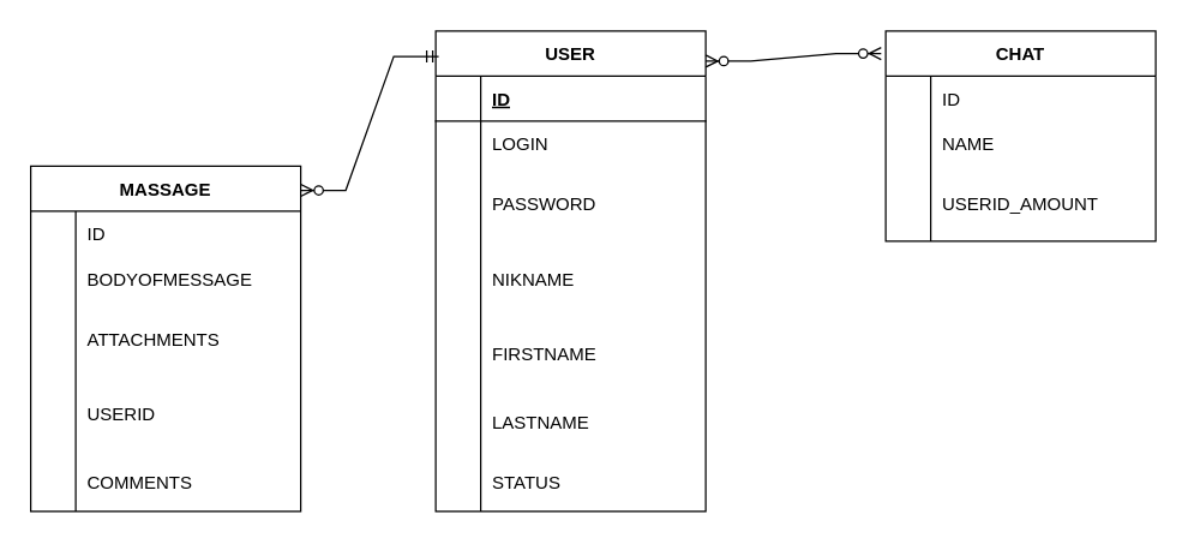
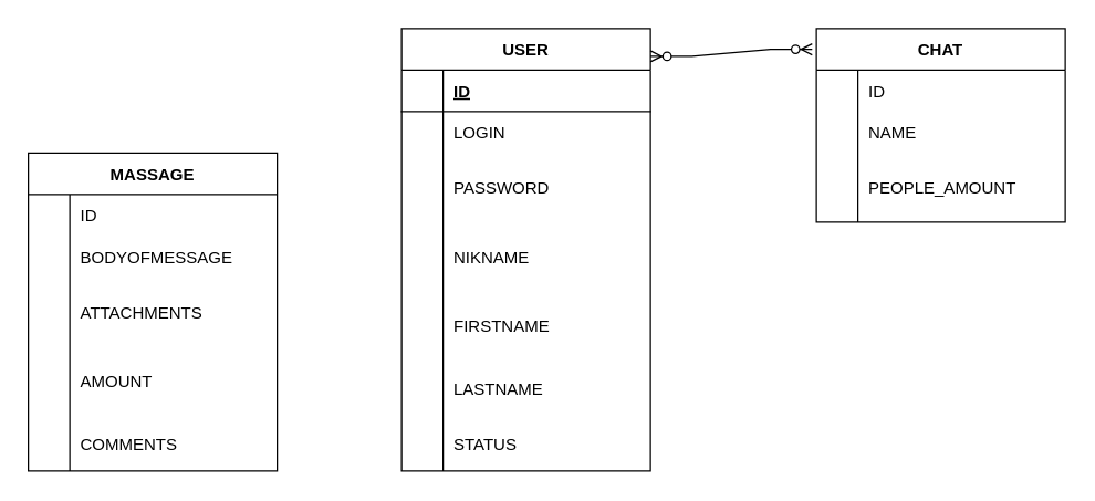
  <mxCell id="0" />
  <mxCell id="1" parent="0" />
  <mxCell id="2" value="USER" style="shape=table;startSize=30;container=1;collapsible=1;childLayout=tableLayout;fixedRows=1;rowLines=0;fontStyle=1;align=center;resizeLast=1;" parent="1" vertex="1"><mxGeometry x="290" y="20" width="180" height="320" as="geometry" /></mxCell>
  <mxCell id="3" value="" style="shape=tableRow;horizontal=0;startSize=0;swimlaneHead=0;swimlaneBody=0;fillColor=none;collapsible=0;dropTarget=0;points=[[0,0.5],[1,0.5]];portConstraint=eastwest;top=0;left=0;right=0;bottom=1;" parent="2" vertex="1"><mxGeometry y="30" width="180" height="30" as="geometry" /></mxCell>
  <mxCell id="4" value="" style="shape=partialRectangle;connectable=0;fillColor=none;top=0;left=0;bottom=0;right=0;fontStyle=1;overflow=hidden;" parent="3" vertex="1"><mxGeometry width="30" height="30" as="geometry"><mxRectangle width="30" height="30" as="alternateBounds" /></mxGeometry></mxCell>
  <mxCell id="5" value="ID" style="shape=partialRectangle;connectable=0;fillColor=none;top=0;left=0;bottom=0;right=0;align=left;spacingLeft=6;fontStyle=5;overflow=hidden;" parent="3" vertex="1"><mxGeometry x="30" width="150" height="30" as="geometry"><mxRectangle width="150" height="30" as="alternateBounds" /></mxGeometry></mxCell>
  <mxCell id="6" value="" style="shape=tableRow;horizontal=0;startSize=0;swimlaneHead=0;swimlaneBody=0;fillColor=none;collapsible=0;dropTarget=0;points=[[0,0.5],[1,0.5]];portConstraint=eastwest;top=0;left=0;right=0;bottom=0;" parent="2" vertex="1"><mxGeometry y="60" width="180" height="30" as="geometry" /></mxCell>
  <mxCell id="7" value="" style="shape=partialRectangle;connectable=0;fillColor=none;top=0;left=0;bottom=0;right=0;editable=1;overflow=hidden;" parent="6" vertex="1"><mxGeometry width="30" height="30" as="geometry"><mxRectangle width="30" height="30" as="alternateBounds" /></mxGeometry></mxCell>
  <mxCell id="8" value="LOGIN" style="shape=partialRectangle;connectable=0;fillColor=none;top=0;left=0;bottom=0;right=0;align=left;spacingLeft=6;overflow=hidden;" parent="6" vertex="1"><mxGeometry x="30" width="150" height="30" as="geometry"><mxRectangle width="150" height="30" as="alternateBounds" /></mxGeometry></mxCell>
  <mxCell id="9" value="" style="shape=tableRow;horizontal=0;startSize=0;swimlaneHead=0;swimlaneBody=0;fillColor=none;collapsible=0;dropTarget=0;points=[[0,0.5],[1,0.5]];portConstraint=eastwest;top=0;left=0;right=0;bottom=0;" parent="2" vertex="1"><mxGeometry y="90" width="180" height="50" as="geometry" /></mxCell>
  <mxCell id="10" value="" style="shape=partialRectangle;connectable=0;fillColor=none;top=0;left=0;bottom=0;right=0;editable=1;overflow=hidden;" parent="9" vertex="1"><mxGeometry width="30" height="50" as="geometry"><mxRectangle width="30" height="50" as="alternateBounds" /></mxGeometry></mxCell>
  <mxCell id="11" value="PASSWORD" style="shape=partialRectangle;connectable=0;fillColor=none;top=0;left=0;bottom=0;right=0;align=left;spacingLeft=6;overflow=hidden;" parent="9" vertex="1"><mxGeometry x="30" width="150" height="50" as="geometry"><mxRectangle width="150" height="50" as="alternateBounds" /></mxGeometry></mxCell>
  <mxCell id="12" value="" style="shape=tableRow;horizontal=0;startSize=0;swimlaneHead=0;swimlaneBody=0;fillColor=none;collapsible=0;dropTarget=0;points=[[0,0.5],[1,0.5]];portConstraint=eastwest;top=0;left=0;right=0;bottom=0;" parent="2" vertex="1"><mxGeometry y="140" width="180" height="50" as="geometry" /></mxCell>
  <mxCell id="13" value="" style="shape=partialRectangle;connectable=0;fillColor=none;top=0;left=0;bottom=0;right=0;editable=1;overflow=hidden;" parent="12" vertex="1"><mxGeometry width="30" height="50" as="geometry"><mxRectangle width="30" height="50" as="alternateBounds" /></mxGeometry></mxCell>
  <mxCell id="14" value="NIKNAME" style="shape=partialRectangle;connectable=0;fillColor=none;top=0;left=0;bottom=0;right=0;align=left;spacingLeft=6;overflow=hidden;" parent="12" vertex="1"><mxGeometry x="30" width="150" height="50" as="geometry"><mxRectangle width="150" height="50" as="alternateBounds" /></mxGeometry></mxCell>
  <mxCell id="15" value="" style="shape=tableRow;horizontal=0;startSize=0;swimlaneHead=0;swimlaneBody=0;fillColor=none;collapsible=0;dropTarget=0;points=[[0,0.5],[1,0.5]];portConstraint=eastwest;top=0;left=0;right=0;bottom=0;" parent="2" vertex="1"><mxGeometry y="190" width="180" height="50" as="geometry" /></mxCell>
  <mxCell id="16" value="" style="shape=partialRectangle;connectable=0;fillColor=none;top=0;left=0;bottom=0;right=0;editable=1;overflow=hidden;" parent="15" vertex="1"><mxGeometry width="30" height="50" as="geometry"><mxRectangle width="30" height="50" as="alternateBounds" /></mxGeometry></mxCell>
  <mxCell id="17" value="FIRSTNAME" style="shape=partialRectangle;connectable=0;fillColor=none;top=0;left=0;bottom=0;right=0;align=left;spacingLeft=6;overflow=hidden;" parent="15" vertex="1"><mxGeometry x="30" width="150" height="50" as="geometry"><mxRectangle width="150" height="50" as="alternateBounds" /></mxGeometry></mxCell>
  <mxCell id="18" value="" style="shape=tableRow;horizontal=0;startSize=0;swimlaneHead=0;swimlaneBody=0;fillColor=none;collapsible=0;dropTarget=0;points=[[0,0.5],[1,0.5]];portConstraint=eastwest;top=0;left=0;right=0;bottom=0;" parent="2" vertex="1"><mxGeometry y="240" width="180" height="40" as="geometry" /></mxCell>
  <mxCell id="19" value="" style="shape=partialRectangle;connectable=0;fillColor=none;top=0;left=0;bottom=0;right=0;editable=1;overflow=hidden;" parent="18" vertex="1"><mxGeometry width="30" height="40" as="geometry"><mxRectangle width="30" height="40" as="alternateBounds" /></mxGeometry></mxCell>
  <mxCell id="20" value="LASTNAME" style="shape=partialRectangle;connectable=0;fillColor=none;top=0;left=0;bottom=0;right=0;align=left;spacingLeft=6;overflow=hidden;" parent="18" vertex="1"><mxGeometry x="30" width="150" height="40" as="geometry"><mxRectangle width="150" height="40" as="alternateBounds" /></mxGeometry></mxCell>
  <mxCell id="21" value="" style="shape=tableRow;horizontal=0;startSize=0;swimlaneHead=0;swimlaneBody=0;fillColor=none;collapsible=0;dropTarget=0;points=[[0,0.5],[1,0.5]];portConstraint=eastwest;top=0;left=0;right=0;bottom=0;" parent="2" vertex="1"><mxGeometry y="280" width="180" height="40" as="geometry" /></mxCell>
  <mxCell id="22" value="" style="shape=partialRectangle;connectable=0;fillColor=none;top=0;left=0;bottom=0;right=0;editable=1;overflow=hidden;" parent="21" vertex="1"><mxGeometry width="30" height="40" as="geometry"><mxRectangle width="30" height="40" as="alternateBounds" /></mxGeometry></mxCell>
  <mxCell id="23" value="STATUS" style="shape=partialRectangle;connectable=0;fillColor=none;top=0;left=0;bottom=0;right=0;align=left;spacingLeft=6;overflow=hidden;" parent="21" vertex="1"><mxGeometry x="30" width="150" height="40" as="geometry"><mxRectangle width="150" height="40" as="alternateBounds" /></mxGeometry></mxCell>
  <mxCell id="24" value="CHAT" style="shape=table;startSize=30;container=1;collapsible=1;childLayout=tableLayout;fixedRows=1;rowLines=0;fontStyle=1;align=center;resizeLast=1;" parent="1" vertex="1"><mxGeometry x="590" y="20" width="180" height="140" as="geometry" /></mxCell>
  <mxCell id="25" value="" style="shape=tableRow;horizontal=0;startSize=0;swimlaneHead=0;swimlaneBody=0;fillColor=none;collapsible=0;dropTarget=0;points=[[0,0.5],[1,0.5]];portConstraint=eastwest;top=0;left=0;right=0;bottom=0;" parent="24" vertex="1"><mxGeometry y="30" width="180" height="30" as="geometry" /></mxCell>
  <mxCell id="26" value="" style="shape=partialRectangle;connectable=0;fillColor=none;top=0;left=0;bottom=0;right=0;editable=1;overflow=hidden;" parent="25" vertex="1"><mxGeometry width="30" height="30" as="geometry"><mxRectangle width="30" height="30" as="alternateBounds" /></mxGeometry></mxCell>
  <mxCell id="27" value="ID" style="shape=partialRectangle;connectable=0;fillColor=none;top=0;left=0;bottom=0;right=0;align=left;spacingLeft=6;overflow=hidden;" parent="25" vertex="1"><mxGeometry x="30" width="150" height="30" as="geometry"><mxRectangle width="150" height="30" as="alternateBounds" /></mxGeometry></mxCell>
  <mxCell id="28" value="" style="shape=tableRow;horizontal=0;startSize=0;swimlaneHead=0;swimlaneBody=0;fillColor=none;collapsible=0;dropTarget=0;points=[[0,0.5],[1,0.5]];portConstraint=eastwest;top=0;left=0;right=0;bottom=0;" parent="24" vertex="1"><mxGeometry y="60" width="180" height="30" as="geometry" /></mxCell>
  <mxCell id="29" value="" style="shape=partialRectangle;connectable=0;fillColor=none;top=0;left=0;bottom=0;right=0;editable=1;overflow=hidden;" parent="28" vertex="1"><mxGeometry width="30" height="30" as="geometry"><mxRectangle width="30" height="30" as="alternateBounds" /></mxGeometry></mxCell>
  <mxCell id="30" value="NAME" style="shape=partialRectangle;connectable=0;fillColor=none;top=0;left=0;bottom=0;right=0;align=left;spacingLeft=6;overflow=hidden;" parent="28" vertex="1"><mxGeometry x="30" width="150" height="30" as="geometry"><mxRectangle width="150" height="30" as="alternateBounds" /></mxGeometry></mxCell>
  <mxCell id="31" value="" style="shape=tableRow;horizontal=0;startSize=0;swimlaneHead=0;swimlaneBody=0;fillColor=none;collapsible=0;dropTarget=0;points=[[0,0.5],[1,0.5]];portConstraint=eastwest;top=0;left=0;right=0;bottom=0;" parent="24" vertex="1"><mxGeometry y="90" width="180" height="50" as="geometry" /></mxCell>
  <mxCell id="32" value="" style="shape=partialRectangle;connectable=0;fillColor=none;top=0;left=0;bottom=0;right=0;editable=1;overflow=hidden;" parent="31" vertex="1"><mxGeometry width="30" height="50" as="geometry"><mxRectangle width="30" height="50" as="alternateBounds" /></mxGeometry></mxCell>
- <mxCell id="33" value="USERID_AMOUNT" style="shape=partialRectangle;connectable=0;fillColor=none;top=0;left=0;bottom=0;right=0;align=left;spacingLeft=6;overflow=hidden;" parent="31" vertex="1"><mxGeometry x="30" width="150" height="50" as="geometry"><mxRectangle width="150" height="50" as="alternateBounds" /></mxGeometry></mxCell>
+ <mxCell id="33" value="PEOPLE_AMOUNT" style="shape=partialRectangle;connectable=0;fillColor=none;top=0;left=0;bottom=0;right=0;align=left;spacingLeft=6;overflow=hidden;" parent="31" vertex="1"><mxGeometry x="30" width="150" height="50" as="geometry"><mxRectangle width="150" height="50" as="alternateBounds" /></mxGeometry></mxCell>
  <mxCell id="34" value="MASSAGE" style="shape=table;startSize=30;container=1;collapsible=1;childLayout=tableLayout;fixedRows=1;rowLines=0;fontStyle=1;align=center;resizeLast=1;" parent="1" vertex="1"><mxGeometry x="20" y="110" width="180" height="230" as="geometry" /></mxCell>
  <mxCell id="35" value="" style="shape=tableRow;horizontal=0;startSize=0;swimlaneHead=0;swimlaneBody=0;fillColor=none;collapsible=0;dropTarget=0;points=[[0,0.5],[1,0.5]];portConstraint=eastwest;top=0;left=0;right=0;bottom=0;" parent="34" vertex="1"><mxGeometry y="30" width="180" height="30" as="geometry" /></mxCell>
  <mxCell id="36" value="" style="shape=partialRectangle;connectable=0;fillColor=none;top=0;left=0;bottom=0;right=0;editable=1;overflow=hidden;" parent="35" vertex="1"><mxGeometry width="30" height="30" as="geometry"><mxRectangle width="30" height="30" as="alternateBounds" /></mxGeometry></mxCell>
  <mxCell id="37" value="ID" style="shape=partialRectangle;connectable=0;fillColor=none;top=0;left=0;bottom=0;right=0;align=left;spacingLeft=6;overflow=hidden;" parent="35" vertex="1"><mxGeometry x="30" width="150" height="30" as="geometry"><mxRectangle width="150" height="30" as="alternateBounds" /></mxGeometry></mxCell>
  <mxCell id="38" value="" style="shape=tableRow;horizontal=0;startSize=0;swimlaneHead=0;swimlaneBody=0;fillColor=none;collapsible=0;dropTarget=0;points=[[0,0.5],[1,0.5]];portConstraint=eastwest;top=0;left=0;right=0;bottom=0;" parent="34" vertex="1"><mxGeometry y="60" width="180" height="30" as="geometry" /></mxCell>
  <mxCell id="39" value="" style="shape=partialRectangle;connectable=0;fillColor=none;top=0;left=0;bottom=0;right=0;editable=1;overflow=hidden;" parent="38" vertex="1"><mxGeometry width="30" height="30" as="geometry"><mxRectangle width="30" height="30" as="alternateBounds" /></mxGeometry></mxCell>
  <mxCell id="40" value="BODYOFMESSAGE" style="shape=partialRectangle;connectable=0;fillColor=none;top=0;left=0;bottom=0;right=0;align=left;spacingLeft=6;overflow=hidden;" parent="38" vertex="1"><mxGeometry x="30" width="150" height="30" as="geometry"><mxRectangle width="150" height="30" as="alternateBounds" /></mxGeometry></mxCell>
  <mxCell id="41" value="" style="shape=tableRow;horizontal=0;startSize=0;swimlaneHead=0;swimlaneBody=0;fillColor=none;collapsible=0;dropTarget=0;points=[[0,0.5],[1,0.5]];portConstraint=eastwest;top=0;left=0;right=0;bottom=0;" parent="34" vertex="1"><mxGeometry y="90" width="180" height="50" as="geometry" /></mxCell>
  <mxCell id="42" value="" style="shape=partialRectangle;connectable=0;fillColor=none;top=0;left=0;bottom=0;right=0;editable=1;overflow=hidden;" parent="41" vertex="1"><mxGeometry width="30" height="50" as="geometry"><mxRectangle width="30" height="50" as="alternateBounds" /></mxGeometry></mxCell>
  <mxCell id="43" value="ATTACHMENTS" style="shape=partialRectangle;connectable=0;fillColor=none;top=0;left=0;bottom=0;right=0;align=left;spacingLeft=6;overflow=hidden;" parent="41" vertex="1"><mxGeometry x="30" width="150" height="50" as="geometry"><mxRectangle width="150" height="50" as="alternateBounds" /></mxGeometry></mxCell>
  <mxCell id="44" value="" style="shape=tableRow;horizontal=0;startSize=0;swimlaneHead=0;swimlaneBody=0;fillColor=none;collapsible=0;dropTarget=0;points=[[0,0.5],[1,0.5]];portConstraint=eastwest;top=0;left=0;right=0;bottom=0;" parent="34" vertex="1"><mxGeometry y="140" width="180" height="50" as="geometry" /></mxCell>
  <mxCell id="45" value="" style="shape=partialRectangle;connectable=0;fillColor=none;top=0;left=0;bottom=0;right=0;editable=1;overflow=hidden;" parent="44" vertex="1"><mxGeometry width="30" height="50" as="geometry"><mxRectangle width="30" height="50" as="alternateBounds" /></mxGeometry></mxCell>
- <mxCell id="46" value="USERID" style="shape=partialRectangle;connectable=0;fillColor=none;top=0;left=0;bottom=0;right=0;align=left;spacingLeft=6;overflow=hidden;" parent="44" vertex="1"><mxGeometry x="30" width="150" height="50" as="geometry"><mxRectangle width="150" height="50" as="alternateBounds" /></mxGeometry></mxCell>
+ <mxCell id="46" value="AMOUNT" style="shape=partialRectangle;connectable=0;fillColor=none;top=0;left=0;bottom=0;right=0;align=left;spacingLeft=6;overflow=hidden;" parent="44" vertex="1"><mxGeometry x="30" width="150" height="50" as="geometry"><mxRectangle width="150" height="50" as="alternateBounds" /></mxGeometry></mxCell>
  <mxCell id="47" value="" style="shape=tableRow;horizontal=0;startSize=0;swimlaneHead=0;swimlaneBody=0;fillColor=none;collapsible=0;dropTarget=0;points=[[0,0.5],[1,0.5]];portConstraint=eastwest;top=0;left=0;right=0;bottom=0;" parent="34" vertex="1"><mxGeometry y="190" width="180" height="40" as="geometry" /></mxCell>
  <mxCell id="48" value="" style="shape=partialRectangle;connectable=0;fillColor=none;top=0;left=0;bottom=0;right=0;editable=1;overflow=hidden;" parent="47" vertex="1"><mxGeometry width="30" height="40" as="geometry"><mxRectangle width="30" height="40" as="alternateBounds" /></mxGeometry></mxCell>
  <mxCell id="49" value="COMMENTS" style="shape=partialRectangle;connectable=0;fillColor=none;top=0;left=0;bottom=0;right=0;align=left;spacingLeft=6;overflow=hidden;" parent="47" vertex="1"><mxGeometry x="30" width="150" height="40" as="geometry"><mxRectangle width="150" height="40" as="alternateBounds" /></mxGeometry></mxCell>
- <mxCell id="50" value="" style="edgeStyle=entityRelationEdgeStyle;fontSize=12;html=1;endArrow=ERzeroToMany;startArrow=ERmandOne;rounded=0;entryX=1;entryY=0.07;entryDx=0;entryDy=0;entryPerimeter=0;exitX=0.011;exitY=0.053;exitDx=0;exitDy=0;exitPerimeter=0;" edge="1" parent="1" source="2" target="34"><mxGeometry width="100" height="100" relative="1" as="geometry"><mxPoint x="440" y="70" as="sourcePoint" /><mxPoint x="510" y="210" as="targetPoint" /></mxGeometry></mxCell>
  <mxCell id="51" value="" style="edgeStyle=entityRelationEdgeStyle;fontSize=12;html=1;endArrow=ERzeroToMany;endFill=1;startArrow=ERzeroToMany;rounded=0;entryX=-0.017;entryY=0.107;entryDx=0;entryDy=0;entryPerimeter=0;" edge="1" parent="1" target="24"><mxGeometry width="100" height="100" relative="1" as="geometry"><mxPoint x="470" y="40" as="sourcePoint" /><mxPoint x="570" as="targetPoint" y="-60" /></mxGeometry></mxCell>
